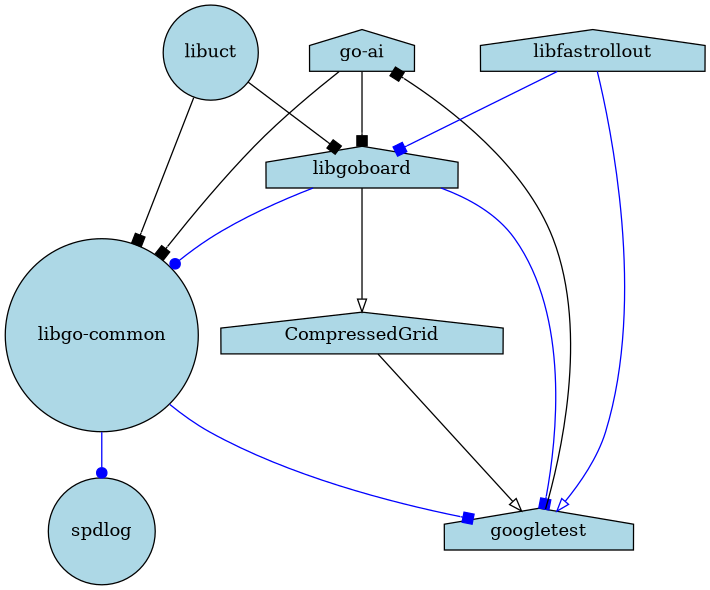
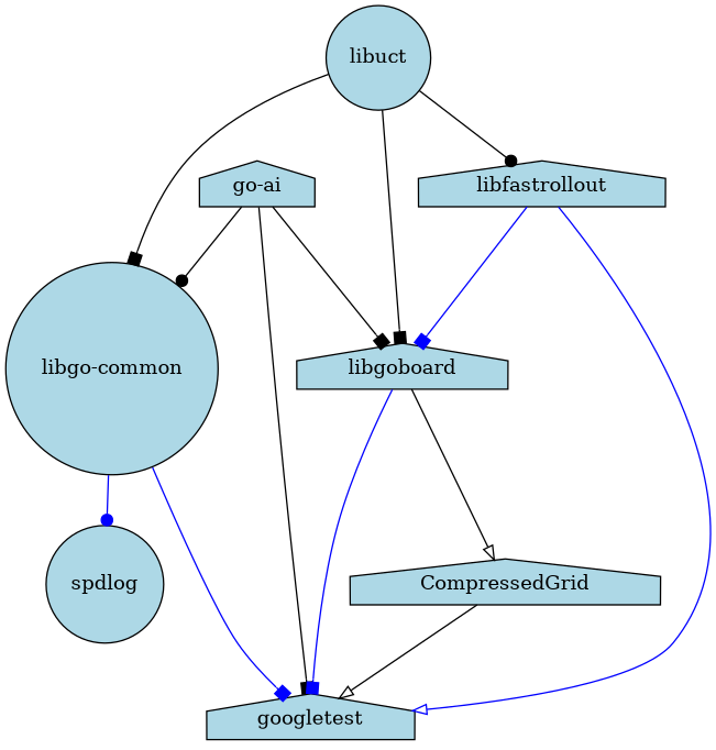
  digraph {
    node [fillcolor=lightblue shape=house style=filled]
    edge [arrowhead=box color=black]
    "go-ai"
    libgoboard
    googletest
    "libgo-common" [shape=circle]
    CompressedGrid
    spdlog [shape=circle]
    libfastrollout
    libuct [shape=circle]
    "go-ai" -> libgoboard
-   googletest -> "go-ai"
-   "go-ai" -> "libgo-common"
+   "go-ai" -> googletest
+   "go-ai" -> "libgo-common" [arrowhead=dot]
    libgoboard -> googletest [color=blue]
-   libgoboard -> "libgo-common" [arrowhead=dot color=blue]
    libgoboard -> CompressedGrid [arrowhead=onormal]
    "libgo-common" -> googletest [color=blue]
    "libgo-common" -> spdlog [arrowhead=dot color=blue]
    CompressedGrid -> googletest [arrowhead=onormal]
    libfastrollout -> libgoboard [color=blue]
    libfastrollout -> googletest [arrowhead=onormal color=blue]
    libuct -> libgoboard
    libuct -> "libgo-common"
+   libuct -> libfastrollout [arrowhead=dot]
  }
